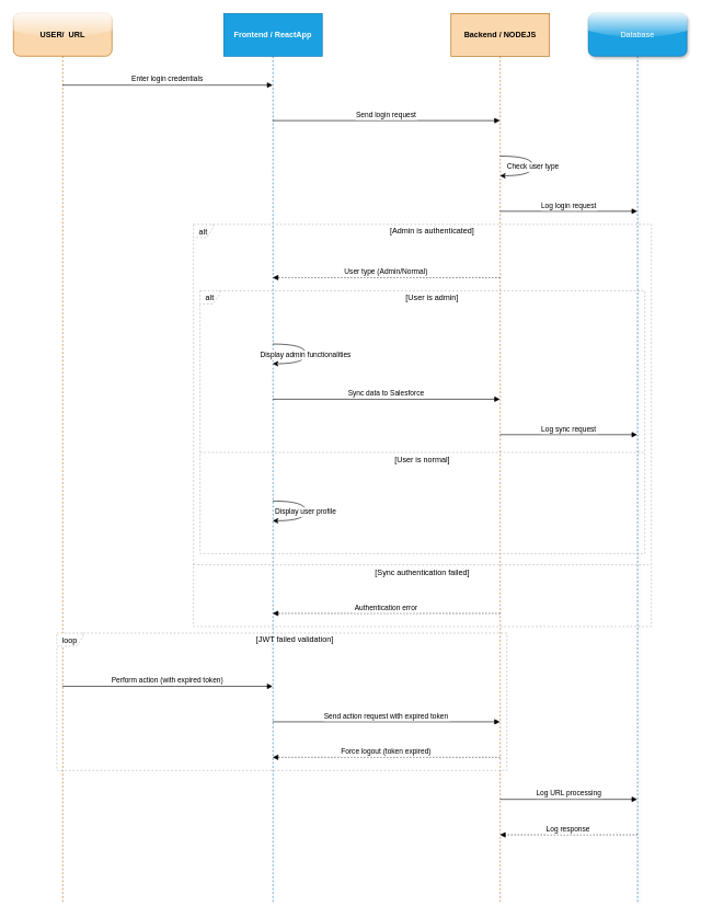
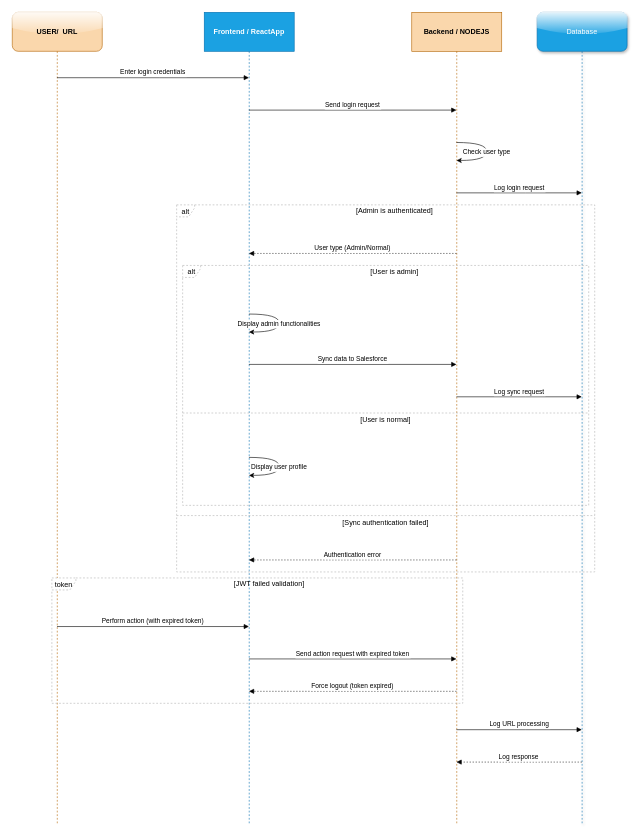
  <mxCell id="0" />
  <mxCell id="1" parent="0" />
  <mxCell id="2" value="USER/  URL" style="shape=umlLifeline;perimeter=lifelinePerimeter;whiteSpace=wrap;container=1;dropTarget=0;collapsible=0;recursiveResize=0;outlineConnect=0;portConstraint=eastwest;newEdgeStyle={&quot;edgeStyle&quot;:&quot;elbowEdgeStyle&quot;,&quot;elbow&quot;:&quot;vertical&quot;,&quot;curved&quot;:0,&quot;rounded&quot;:0};size=65;fontStyle=1;fillColor=#fad7ac;strokeColor=#b46504;rounded=1;glass=1;" vertex="1" parent="1"><mxGeometry x="20" y="20" width="150" height="1355" as="geometry" /></mxCell>
  <mxCell id="3" value="Frontend / ReactApp" style="shape=umlLifeline;perimeter=lifelinePerimeter;whiteSpace=wrap;container=1;dropTarget=0;collapsible=0;recursiveResize=0;outlineConnect=0;portConstraint=eastwest;newEdgeStyle={&quot;edgeStyle&quot;:&quot;elbowEdgeStyle&quot;,&quot;elbow&quot;:&quot;vertical&quot;,&quot;curved&quot;:0,&quot;rounded&quot;:0};size=65;fontStyle=1;fillColor=#1ba1e2;fontColor=#ffffff;strokeColor=#006EAF;gradientColor=none;" vertex="1" parent="1"><mxGeometry x="340" y="20" width="150" height="1355" as="geometry" /></mxCell>
  <mxCell id="4" value="Backend / NODEJS" style="shape=umlLifeline;perimeter=lifelinePerimeter;whiteSpace=wrap;container=1;dropTarget=0;collapsible=0;recursiveResize=0;outlineConnect=0;portConstraint=eastwest;newEdgeStyle={&quot;edgeStyle&quot;:&quot;elbowEdgeStyle&quot;,&quot;elbow&quot;:&quot;vertical&quot;,&quot;curved&quot;:0,&quot;rounded&quot;:0};size=65;fontStyle=1;fillColor=#fad7ac;strokeColor=#b46504;" vertex="1" parent="1"><mxGeometry x="686" y="20" width="150" height="1355" as="geometry" /></mxCell>
  <mxCell id="5" value="Database" style="shape=umlLifeline;perimeter=lifelinePerimeter;whiteSpace=wrap;container=1;dropTarget=0;collapsible=0;recursiveResize=0;outlineConnect=0;portConstraint=eastwest;newEdgeStyle={&quot;edgeStyle&quot;:&quot;elbowEdgeStyle&quot;,&quot;elbow&quot;:&quot;vertical&quot;,&quot;curved&quot;:0,&quot;rounded&quot;:0};size=65;fillColor=#1ba1e2;fontColor=#ffffff;strokeColor=#006EAF;rounded=1;glass=1;shadow=1;" vertex="1" parent="1"><mxGeometry x="895" y="20" width="150" height="1355" as="geometry" /></mxCell>
  <mxCell id="6" value="alt" style="shape=umlFrame;dashed=1;pointerEvents=0;dropTarget=0;strokeColor=#B3B3B3;height=20;width=30" vertex="1" parent="1"><mxGeometry x="304" y="442" width="677" height="400" as="geometry" /></mxCell>
  <mxCell id="7" value="[User is admin]" style="text;strokeColor=none;fillColor=none;align=center;verticalAlign=middle;whiteSpace=wrap;" vertex="1" parent="6"><mxGeometry x="30" width="647" height="20" as="geometry" /></mxCell>
  <mxCell id="8" value="[User is normal]" style="shape=line;dashed=1;whiteSpace=wrap;verticalAlign=top;labelPosition=center;verticalLabelPosition=middle;align=center;strokeColor=#B3B3B3;" vertex="1" parent="6"><mxGeometry y="244" width="677" height="4" as="geometry" /></mxCell>
  <mxCell id="9" value="alt" style="shape=umlFrame;dashed=1;pointerEvents=0;dropTarget=0;strokeColor=#B3B3B3;height=20;width=30" vertex="1" parent="1"><mxGeometry x="294" y="341" width="697" height="612" as="geometry" /></mxCell>
  <mxCell id="10" value="[Admin is authenticated]" style="text;strokeColor=none;fillColor=none;align=center;verticalAlign=middle;whiteSpace=wrap;" vertex="1" parent="9"><mxGeometry x="30" width="667" height="20" as="geometry" /></mxCell>
  <mxCell id="11" value="[Sync authentication failed]" style="shape=line;dashed=1;whiteSpace=wrap;verticalAlign=top;labelPosition=center;verticalLabelPosition=middle;align=center;strokeColor=#B3B3B3;" vertex="1" parent="9"><mxGeometry y="516" width="697" height="4" as="geometry" /></mxCell>
- <mxCell id="12" value="loop" style="shape=umlFrame;dashed=1;pointerEvents=0;dropTarget=0;strokeColor=#B3B3B3;height=20;width=40" vertex="1" parent="1"><mxGeometry x="86" y="963" width="685" height="209" as="geometry" /></mxCell>
+ <mxCell id="12" value="token" style="shape=umlFrame;dashed=1;pointerEvents=0;dropTarget=0;strokeColor=#B3B3B3;height=20;width=40" vertex="1" parent="1"><mxGeometry x="86" y="963" width="685" height="209" as="geometry" /></mxCell>
  <mxCell id="13" value="[JWT failed validation]" style="text;strokeColor=none;fillColor=none;align=center;verticalAlign=middle;whiteSpace=wrap;" vertex="1" parent="12"><mxGeometry x="40" width="645" height="20" as="geometry" /></mxCell>
  <mxCell id="14" value="Enter login credentials" style="verticalAlign=bottom;endArrow=block;edgeStyle=elbowEdgeStyle;elbow=vertical;curved=0;rounded=0;" edge="1" parent="1" source="2" target="3"><mxGeometry relative="1" as="geometry"><Array as="points"><mxPoint x="266" y="129" /></Array></mxGeometry></mxCell>
  <mxCell id="15" value="Send login request" style="verticalAlign=bottom;endArrow=block;edgeStyle=elbowEdgeStyle;elbow=vertical;curved=0;rounded=0;" edge="1" parent="1" source="3" target="4"><mxGeometry relative="1" as="geometry"><Array as="points"><mxPoint x="598" y="183" /></Array></mxGeometry></mxCell>
  <mxCell id="16" value="Check user type" style="curved=1;rounded=0;" edge="1" parent="1" source="4" target="4"><mxGeometry relative="1" as="geometry"><Array as="points"><mxPoint x="811" y="237" /><mxPoint x="811" y="267" /></Array></mxGeometry></mxCell>
  <mxCell id="17" value="Log login request" style="verticalAlign=bottom;endArrow=block;edgeStyle=elbowEdgeStyle;elbow=vertical;curved=0;rounded=0;" edge="1" parent="1" source="4" target="5"><mxGeometry relative="1" as="geometry"><Array as="points"><mxPoint x="876" y="321" /></Array></mxGeometry></mxCell>
  <mxCell id="18" value="User type (Admin/Normal)" style="verticalAlign=bottom;endArrow=block;edgeStyle=elbowEdgeStyle;elbow=vertical;curved=0;rounded=0;dashed=1;dashPattern=2 3;" edge="1" parent="1" source="4" target="3"><mxGeometry relative="1" as="geometry"><Array as="points"><mxPoint x="598" y="422" /></Array></mxGeometry></mxCell>
  <mxCell id="19" value="Display admin functionalities" style="curved=1;rounded=0;" edge="1" parent="1" source="3" target="3"><mxGeometry relative="1" as="geometry"><Array as="points"><mxPoint x="465" y="523" /><mxPoint x="465" y="553" /></Array></mxGeometry></mxCell>
  <mxCell id="20" value="Sync data to Salesforce" style="verticalAlign=bottom;endArrow=block;edgeStyle=elbowEdgeStyle;elbow=vertical;curved=0;rounded=0;" edge="1" parent="1" source="3" target="4"><mxGeometry relative="1" as="geometry"><Array as="points"><mxPoint x="598" y="607" /></Array></mxGeometry></mxCell>
  <mxCell id="21" value="Log sync request" style="verticalAlign=bottom;endArrow=block;edgeStyle=elbowEdgeStyle;elbow=vertical;curved=0;rounded=0;" edge="1" parent="1" source="4" target="5"><mxGeometry relative="1" as="geometry"><Array as="points"><mxPoint x="876" y="661" /></Array></mxGeometry></mxCell>
  <mxCell id="22" value="Display user profile" style="curved=1;rounded=0;" edge="1" parent="1" source="3" target="3"><mxGeometry relative="1" as="geometry"><Array as="points"><mxPoint x="465" y="762" /><mxPoint x="465" y="792" /></Array></mxGeometry></mxCell>
  <mxCell id="23" value="Authentication error" style="verticalAlign=bottom;endArrow=block;edgeStyle=elbowEdgeStyle;elbow=vertical;curved=0;rounded=0;dashed=1;dashPattern=2 3;" edge="1" parent="1" source="4" target="3"><mxGeometry relative="1" as="geometry"><Array as="points"><mxPoint x="598" y="933" /></Array></mxGeometry></mxCell>
  <mxCell id="24" value="Perform action (with expired token)" style="verticalAlign=bottom;endArrow=block;edgeStyle=elbowEdgeStyle;elbow=vertical;curved=0;rounded=0;" edge="1" parent="1" source="2" target="3"><mxGeometry relative="1" as="geometry"><Array as="points"><mxPoint x="266" y="1044" /></Array></mxGeometry></mxCell>
  <mxCell id="25" value="Send action request with expired token" style="verticalAlign=bottom;endArrow=block;edgeStyle=elbowEdgeStyle;elbow=vertical;curved=0;rounded=0;" edge="1" parent="1" source="3" target="4"><mxGeometry relative="1" as="geometry"><Array as="points"><mxPoint x="598" y="1098" /></Array></mxGeometry></mxCell>
  <mxCell id="26" value="Force logout (token expired)" style="verticalAlign=bottom;endArrow=block;edgeStyle=elbowEdgeStyle;elbow=vertical;curved=0;rounded=0;dashed=1;dashPattern=2 3;" edge="1" parent="1" source="4" target="3"><mxGeometry relative="1" as="geometry"><Array as="points"><mxPoint x="598" y="1152" /></Array></mxGeometry></mxCell>
  <mxCell id="27" value="Log URL processing" style="verticalAlign=bottom;endArrow=block;edgeStyle=elbowEdgeStyle;elbow=vertical;curved=0;rounded=0;" edge="1" parent="1" source="4" target="5"><mxGeometry relative="1" as="geometry"><Array as="points"><mxPoint x="876" y="1216" /></Array></mxGeometry></mxCell>
  <mxCell id="28" value="Log response" style="verticalAlign=bottom;endArrow=block;edgeStyle=elbowEdgeStyle;elbow=vertical;curved=0;rounded=0;dashed=1;dashPattern=2 3;" edge="1" parent="1" source="5" target="4"><mxGeometry relative="1" as="geometry"><Array as="points"><mxPoint x="876" y="1270" /></Array></mxGeometry></mxCell>
